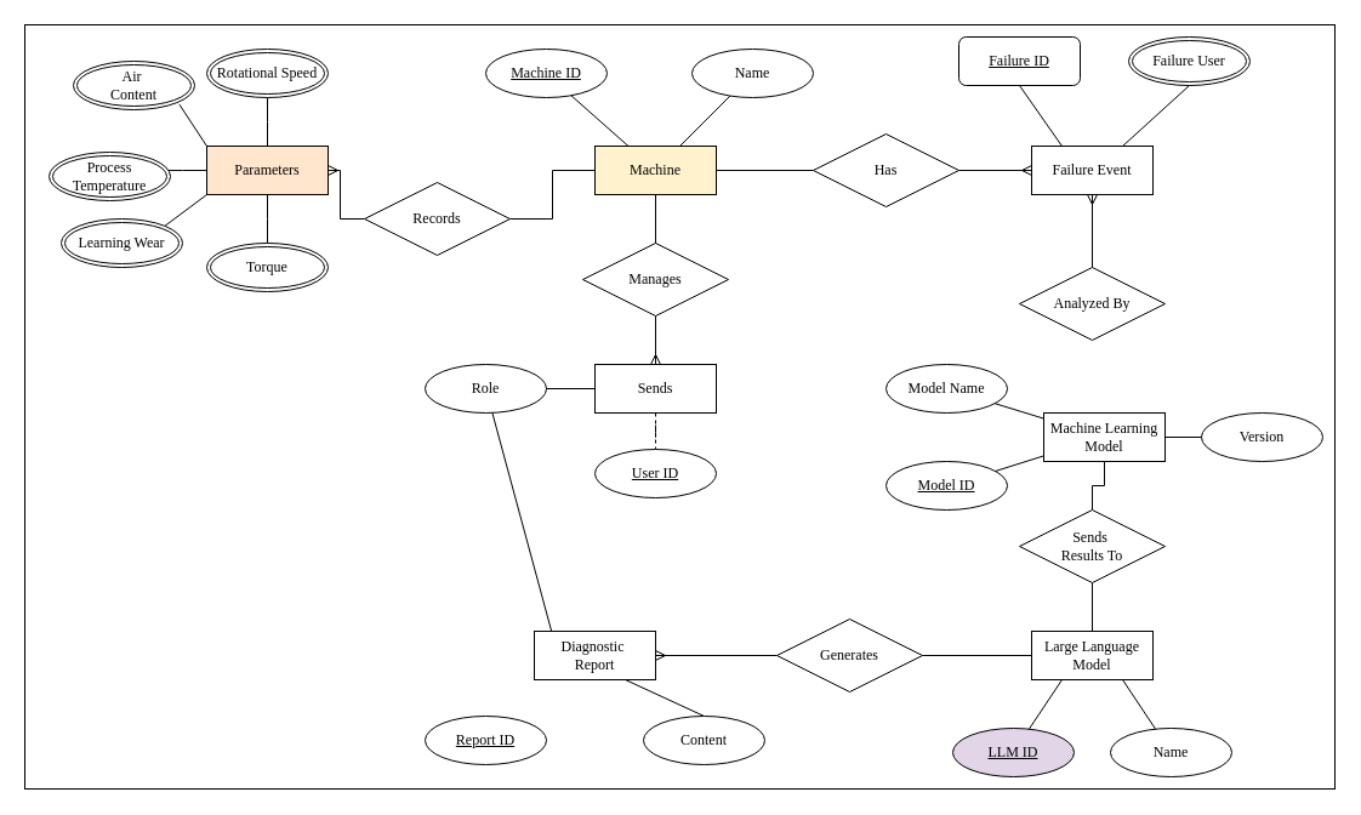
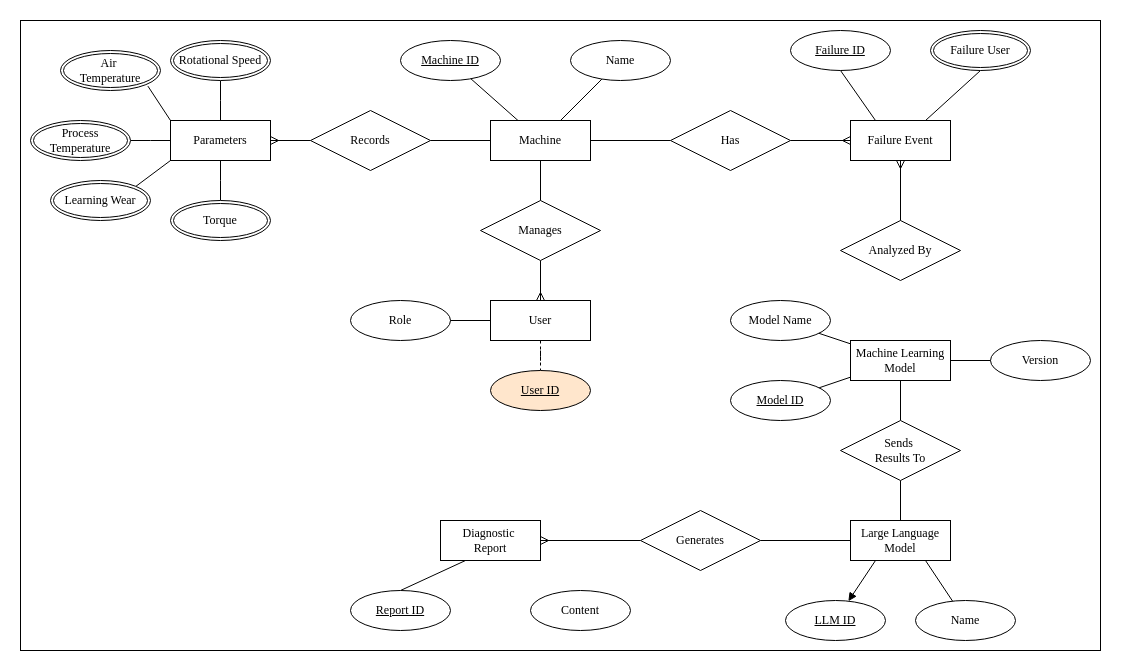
  <mxCell id="0" />
  <mxCell id="1" parent="0" />
  <mxCell id="2" value="" style="group;fontFamily=Times New Roman;" connectable="0" vertex="1" parent="1"><mxGeometry x="20" y="20" width="1080" height="630" as="geometry" /></mxCell>
  <mxCell id="3" value="" style="rounded=0;whiteSpace=wrap;html=1;fontFamily=Times New Roman;" vertex="1" parent="2"><mxGeometry width="1080" height="630" as="geometry" /></mxCell>
  <mxCell id="4" value="" style="group;fontFamily=Times New Roman;" connectable="0" vertex="1" parent="2"><mxGeometry x="470" y="280" width="260" height="110" as="geometry" /></mxCell>
  <mxCell id="5" value="" style="edgeStyle=orthogonalEdgeStyle;rounded=0;orthogonalLoop=1;jettySize=auto;html=1;endArrow=none;startFill=0;fontFamily=Times New Roman;dashed=1;" edge="1" parent="4" source="6" target="7"><mxGeometry relative="1" as="geometry" /></mxCell>
- <mxCell id="6" value="Sends" style="whiteSpace=wrap;html=1;align=center;fontFamily=Times New Roman;" vertex="1" parent="4"><mxGeometry width="100" height="40" as="geometry" /></mxCell>
- <mxCell id="7" value="&lt;u&gt;User ID&lt;/u&gt;" style="ellipse;whiteSpace=wrap;html=1;align=center;fontFamily=Times New Roman;" vertex="1" parent="4"><mxGeometry y="70" width="100" height="40" as="geometry" /></mxCell>
+ <mxCell id="6" value="User" style="whiteSpace=wrap;html=1;align=center;fontFamily=Times New Roman;" vertex="1" parent="4"><mxGeometry width="100" height="40" as="geometry" /></mxCell>
+ <mxCell id="7" value="&lt;u&gt;User ID&lt;/u&gt;" style="ellipse;whiteSpace=wrap;html=1;align=center;fontFamily=Times New Roman;fillColor=#ffe6cc;" vertex="1" parent="4"><mxGeometry y="70" width="100" height="40" as="geometry" /></mxCell>
  <mxCell id="8" value="" style="group;fontFamily=Times New Roman;" connectable="0" vertex="1" parent="2"><mxGeometry x="765" y="500" width="230" height="120" as="geometry" /></mxCell>
- <mxCell id="9" style="rounded=0;orthogonalLoop=1;jettySize=auto;html=1;exitX=0.25;exitY=1;exitDx=0;exitDy=0;endArrow=none;startFill=0;fontFamily=Times New Roman;" edge="1" parent="8" source="11" target="12"><mxGeometry relative="1" as="geometry" /></mxCell>
+ <mxCell id="9" style="rounded=0;orthogonalLoop=1;jettySize=auto;html=1;exitX=0.25;exitY=1;exitDx=0;exitDy=0;endArrow=block;startFill=0;fontFamily=Times New Roman;" edge="1" parent="8" source="11" target="12"><mxGeometry relative="1" as="geometry" /></mxCell>
  <mxCell id="10" style="rounded=0;orthogonalLoop=1;jettySize=auto;html=1;exitX=0.75;exitY=1;exitDx=0;exitDy=0;endArrow=none;startFill=0;fontFamily=Times New Roman;" edge="1" parent="8" source="11" target="13"><mxGeometry relative="1" as="geometry" /></mxCell>
  <mxCell id="11" value="Large Language Model" style="whiteSpace=wrap;html=1;align=center;fontFamily=Times New Roman;" vertex="1" parent="8"><mxGeometry x="65" width="100" height="40" as="geometry" /></mxCell>
- <mxCell id="12" value="&lt;u&gt;LLM ID&lt;/u&gt;" style="ellipse;whiteSpace=wrap;html=1;align=center;fontFamily=Times New Roman;fillColor=#e1d5e7;" vertex="1" parent="8"><mxGeometry y="80" width="100" height="40" as="geometry" /></mxCell>
+ <mxCell id="12" value="&lt;u&gt;LLM ID&lt;/u&gt;" style="ellipse;whiteSpace=wrap;html=1;align=center;fontFamily=Times New Roman;" vertex="1" parent="8"><mxGeometry y="80" width="100" height="40" as="geometry" /></mxCell>
  <mxCell id="13" value="Name" style="ellipse;whiteSpace=wrap;html=1;align=center;fontFamily=Times New Roman;" vertex="1" parent="8"><mxGeometry x="130" y="80" width="100" height="40" as="geometry" /></mxCell>
  <mxCell id="14" value="" style="group;fontFamily=Times New Roman;" connectable="0" vertex="1" parent="2"><mxGeometry x="770" y="10" width="240" height="120" as="geometry" /></mxCell>
  <mxCell id="15" style="rounded=0;orthogonalLoop=1;jettySize=auto;html=1;exitX=0.25;exitY=0;exitDx=0;exitDy=0;entryX=0.5;entryY=1;entryDx=0;entryDy=0;endArrow=none;startFill=0;fontFamily=Times New Roman;" edge="1" parent="14" source="17" target="18"><mxGeometry relative="1" as="geometry" /></mxCell>
  <mxCell id="16" style="rounded=0;orthogonalLoop=1;jettySize=auto;html=1;exitX=0.75;exitY=0;exitDx=0;exitDy=0;entryX=0.5;entryY=1;entryDx=0;entryDy=0;endArrow=none;startFill=0;fontFamily=Times New Roman;" edge="1" parent="14" source="17" target="19"><mxGeometry relative="1" as="geometry"><mxPoint x="190" y="40" as="targetPoint" /></mxGeometry></mxCell>
  <mxCell id="17" value="Failure Event" style="whiteSpace=wrap;html=1;align=center;fontFamily=Times New Roman;" vertex="1" parent="14"><mxGeometry x="60" y="90" width="100" height="40" as="geometry" /></mxCell>
- <mxCell id="18" value="&lt;u&gt;Failure ID&lt;/u&gt;" style="whiteSpace=wrap;html=1;align=center;fontFamily=Times New Roman;rounded=1;" vertex="1" parent="14"><mxGeometry width="100" height="40" as="geometry" /></mxCell>
+ <mxCell id="18" value="&lt;u&gt;Failure ID&lt;/u&gt;" style="ellipse;whiteSpace=wrap;html=1;align=center;fontFamily=Times New Roman;" vertex="1" parent="14"><mxGeometry width="100" height="40" as="geometry" /></mxCell>
  <mxCell id="19" value="Failure User" style="ellipse;shape=doubleEllipse;margin=3;whiteSpace=wrap;html=1;align=center;fontFamily=Times New Roman;" vertex="1" parent="14"><mxGeometry x="140" width="100" height="40" as="geometry" /></mxCell>
  <mxCell id="20" value="" style="group;fontFamily=Times New Roman;" connectable="0" vertex="1" parent="2"><mxGeometry x="330" y="500" width="280" height="110" as="geometry" /></mxCell>
- <mxCell id="21" style="rounded=0;orthogonalLoop=1;jettySize=auto;html=1;exitX=0.25;exitY=1;exitDx=0;exitDy=0;endArrow=none;startFill=0;fontFamily=Times New Roman;" edge="1" parent="20" source="23" target="38"><mxGeometry relative="1" as="geometry" /></mxCell>
- <mxCell id="22" style="rounded=0;orthogonalLoop=1;jettySize=auto;html=1;exitX=0.75;exitY=1;exitDx=0;exitDy=0;entryX=0.5;entryY=0;entryDx=0;entryDy=0;endArrow=none;startFill=0;fontFamily=Times New Roman;" edge="1" parent="20" source="23" target="25"><mxGeometry relative="1" as="geometry" /></mxCell>
+ <mxCell id="21" style="rounded=0;orthogonalLoop=1;jettySize=auto;html=1;exitX=0.25;exitY=1;exitDx=0;exitDy=0;endArrow=none;startFill=0;entryX=0.5;entryY=0;entryDx=0;entryDy=0;fontFamily=Times New Roman;" edge="1" parent="20" source="23" target="24"><mxGeometry relative="1" as="geometry" /></mxCell>
  <mxCell id="23" value="Diagnostic&amp;nbsp;&lt;div&gt;Report&lt;/div&gt;" style="whiteSpace=wrap;html=1;align=center;fontFamily=Times New Roman;" vertex="1" parent="20"><mxGeometry x="90" width="100" height="40" as="geometry" /></mxCell>
  <mxCell id="24" value="&lt;u&gt;Report ID&lt;/u&gt;" style="ellipse;whiteSpace=wrap;html=1;align=center;fontFamily=Times New Roman;" vertex="1" parent="20"><mxGeometry y="70" width="100" height="40" as="geometry" /></mxCell>
  <mxCell id="25" value="Content" style="ellipse;whiteSpace=wrap;html=1;align=center;fontFamily=Times New Roman;" vertex="1" parent="20"><mxGeometry x="180" y="70" width="100" height="40" as="geometry" /></mxCell>
  <mxCell id="26" style="edgeStyle=orthogonalEdgeStyle;rounded=0;orthogonalLoop=1;jettySize=auto;html=1;entryX=0.5;entryY=0;entryDx=0;entryDy=0;endArrow=ERmany;startFill=0;endFill=0;fontFamily=Times New Roman;" edge="1" parent="2" source="27" target="6"><mxGeometry relative="1" as="geometry" /></mxCell>
  <mxCell id="27" value="Manages" style="shape=rhombus;perimeter=rhombusPerimeter;whiteSpace=wrap;html=1;align=center;fontFamily=Times New Roman;" vertex="1" parent="2"><mxGeometry x="460" y="180" width="120" height="60" as="geometry" /></mxCell>
  <mxCell id="28" value="" style="edgeStyle=orthogonalEdgeStyle;rounded=0;orthogonalLoop=1;jettySize=auto;html=1;endArrow=none;startFill=0;fontFamily=Times New Roman;" edge="1" parent="2" source="33" target="27"><mxGeometry relative="1" as="geometry" /></mxCell>
  <mxCell id="29" value="&lt;u&gt;Machine ID&lt;/u&gt;" style="ellipse;whiteSpace=wrap;html=1;align=center;fontFamily=Times New Roman;" vertex="1" parent="2"><mxGeometry x="380" y="20" width="100" height="40" as="geometry" /></mxCell>
  <mxCell id="30" value="" style="rounded=0;orthogonalLoop=1;jettySize=auto;html=1;endArrow=none;startFill=0;fontFamily=Times New Roman;" edge="1" parent="2" source="29" target="33"><mxGeometry relative="1" as="geometry" /></mxCell>
  <mxCell id="31" value="" style="rounded=0;orthogonalLoop=1;jettySize=auto;html=1;endArrow=none;startFill=0;fontFamily=Times New Roman;" edge="1" parent="2" source="33" target="34"><mxGeometry relative="1" as="geometry" /></mxCell>
  <mxCell id="32" value="" style="edgeStyle=orthogonalEdgeStyle;rounded=0;orthogonalLoop=1;jettySize=auto;html=1;endArrow=none;startFill=0;fontFamily=Times New Roman;" edge="1" parent="2" source="33" target="36"><mxGeometry relative="1" as="geometry" /></mxCell>
- <mxCell id="33" value="Machine" style="whiteSpace=wrap;html=1;align=center;fontFamily=Times New Roman;fillColor=#fff2cc;" vertex="1" parent="2"><mxGeometry x="470" y="100" width="100" height="40" as="geometry" /></mxCell>
+ <mxCell id="33" value="Machine" style="whiteSpace=wrap;html=1;align=center;fontFamily=Times New Roman;" vertex="1" parent="2"><mxGeometry x="470" y="100" width="100" height="40" as="geometry" /></mxCell>
  <mxCell id="34" value="Name" style="ellipse;whiteSpace=wrap;html=1;align=center;fontFamily=Times New Roman;" vertex="1" parent="2"><mxGeometry x="550" y="20" width="100" height="40" as="geometry" /></mxCell>
  <mxCell id="35" value="" style="edgeStyle=orthogonalEdgeStyle;rounded=0;orthogonalLoop=1;jettySize=auto;html=1;endArrow=ERmany;endFill=0;fontFamily=Times New Roman;" edge="1" parent="2" source="36" target="17"><mxGeometry relative="1" as="geometry" /></mxCell>
  <mxCell id="36" value="Has" style="shape=rhombus;perimeter=rhombusPerimeter;whiteSpace=wrap;html=1;align=center;fontFamily=Times New Roman;" vertex="1" parent="2"><mxGeometry x="650" y="90" width="120" height="60" as="geometry" /></mxCell>
  <mxCell id="37" value="Analyzed By" style="shape=rhombus;perimeter=rhombusPerimeter;whiteSpace=wrap;html=1;align=center;fontFamily=Times New Roman;" vertex="1" parent="2"><mxGeometry x="820" y="200" width="120" height="60" as="geometry" /></mxCell>
  <mxCell id="38" value="Role" style="ellipse;whiteSpace=wrap;html=1;align=center;fontFamily=Times New Roman;" vertex="1" parent="2"><mxGeometry x="330" y="280" width="100" height="40" as="geometry" /></mxCell>
  <mxCell id="39" value="" style="edgeStyle=orthogonalEdgeStyle;rounded=0;orthogonalLoop=1;jettySize=auto;html=1;endArrow=none;startFill=0;fontFamily=Times New Roman;" edge="1" parent="2" source="6" target="38"><mxGeometry relative="1" as="geometry" /></mxCell>
  <mxCell id="40" value="" style="edgeStyle=orthogonalEdgeStyle;rounded=0;orthogonalLoop=1;jettySize=auto;html=1;endArrow=ERmany;startFill=0;endFill=0;fontFamily=Times New Roman;" edge="1" parent="2" source="37" target="17"><mxGeometry relative="1" as="geometry" /></mxCell>
  <mxCell id="41" style="edgeStyle=orthogonalEdgeStyle;rounded=0;orthogonalLoop=1;jettySize=auto;html=1;exitX=1;exitY=0.5;exitDx=0;exitDy=0;entryX=0;entryY=0.5;entryDx=0;entryDy=0;endArrow=none;startFill=0;fontFamily=Times New Roman;" edge="1" parent="2" source="42" target="33"><mxGeometry relative="1" as="geometry" /></mxCell>
- <mxCell id="42" value="Records" style="shape=rhombus;perimeter=rhombusPerimeter;whiteSpace=wrap;html=1;align=center;fontFamily=Times New Roman;" vertex="1" parent="2"><mxGeometry x="280" y="130" width="120" height="60" as="geometry" /></mxCell>
+ <mxCell id="42" value="Records" style="shape=rhombus;perimeter=rhombusPerimeter;whiteSpace=wrap;html=1;align=center;fontFamily=Times New Roman;" vertex="1" parent="2"><mxGeometry x="290" y="90" width="120" height="60" as="geometry" /></mxCell>
  <mxCell id="43" style="edgeStyle=orthogonalEdgeStyle;rounded=0;orthogonalLoop=1;jettySize=auto;html=1;endArrow=ERmany;endFill=0;exitX=0;exitY=0.5;exitDx=0;exitDy=0;fontFamily=Times New Roman;" edge="1" parent="2" source="42" target="61"><mxGeometry relative="1" as="geometry" /></mxCell>
  <mxCell id="44" value="Version" style="ellipse;whiteSpace=wrap;html=1;align=center;fontFamily=Times New Roman;" vertex="1" parent="2"><mxGeometry x="970" y="320" width="100" height="40" as="geometry" /></mxCell>
  <mxCell id="45" value="" style="edgeStyle=orthogonalEdgeStyle;rounded=0;orthogonalLoop=1;jettySize=auto;html=1;endArrow=none;startFill=0;fontFamily=Times New Roman;" edge="1" parent="2" source="48" target="44"><mxGeometry relative="1" as="geometry" /></mxCell>
  <mxCell id="46" value="" style="rounded=0;orthogonalLoop=1;jettySize=auto;html=1;endArrow=none;startFill=0;fontFamily=Times New Roman;" edge="1" parent="2" source="48" target="49"><mxGeometry relative="1" as="geometry" /></mxCell>
  <mxCell id="47" value="" style="edgeStyle=orthogonalEdgeStyle;rounded=0;orthogonalLoop=1;jettySize=auto;html=1;endArrow=none;startFill=0;fontFamily=Times New Roman;" edge="1" parent="2" source="48" target="53"><mxGeometry relative="1" as="geometry" /></mxCell>
- <mxCell id="48" value="Machine Learning Model" style="whiteSpace=wrap;html=1;align=center;fontFamily=Times New Roman;" vertex="1" parent="2"><mxGeometry x="840" y="320" width="100" height="40" as="geometry" /></mxCell>
+ <mxCell id="48" value="Machine Learning Model" style="whiteSpace=wrap;html=1;align=center;fontFamily=Times New Roman;" vertex="1" parent="2"><mxGeometry x="830" y="320" width="100" height="40" as="geometry" /></mxCell>
  <mxCell id="49" value="Model Name" style="ellipse;whiteSpace=wrap;html=1;align=center;fontFamily=Times New Roman;" vertex="1" parent="2"><mxGeometry x="710" y="280" width="100" height="40" as="geometry" /></mxCell>
  <mxCell id="50" value="" style="rounded=0;orthogonalLoop=1;jettySize=auto;html=1;endArrow=none;startFill=0;fontFamily=Times New Roman;" edge="1" parent="2" source="51" target="48"><mxGeometry relative="1" as="geometry" /></mxCell>
  <mxCell id="51" value="&lt;u&gt;Model ID&lt;/u&gt;" style="ellipse;whiteSpace=wrap;html=1;align=center;fontFamily=Times New Roman;" vertex="1" parent="2"><mxGeometry x="710" y="360" width="100" height="40" as="geometry" /></mxCell>
  <mxCell id="52" value="" style="edgeStyle=orthogonalEdgeStyle;rounded=0;orthogonalLoop=1;jettySize=auto;html=1;endArrow=none;startFill=0;fontFamily=Times New Roman;" edge="1" parent="2" source="53" target="11"><mxGeometry relative="1" as="geometry" /></mxCell>
  <mxCell id="53" value="Sends&amp;nbsp;&lt;div&gt;Results To&lt;/div&gt;" style="shape=rhombus;perimeter=rhombusPerimeter;whiteSpace=wrap;html=1;align=center;fontFamily=Times New Roman;" vertex="1" parent="2"><mxGeometry x="820" y="400" width="120" height="60" as="geometry" /></mxCell>
  <mxCell id="54" style="edgeStyle=orthogonalEdgeStyle;rounded=0;orthogonalLoop=1;jettySize=auto;html=1;entryX=0;entryY=0.5;entryDx=0;entryDy=0;endArrow=none;startFill=0;fontFamily=Times New Roman;" edge="1" parent="2" source="56" target="11"><mxGeometry relative="1" as="geometry" /></mxCell>
  <mxCell id="55" style="edgeStyle=orthogonalEdgeStyle;rounded=0;orthogonalLoop=1;jettySize=auto;html=1;exitX=0;exitY=0.5;exitDx=0;exitDy=0;endArrow=ERmany;endFill=0;fontFamily=Times New Roman;" edge="1" parent="2" source="56" target="23"><mxGeometry relative="1" as="geometry" /></mxCell>
  <mxCell id="56" value="Generates" style="shape=rhombus;perimeter=rhombusPerimeter;whiteSpace=wrap;html=1;align=center;fontFamily=Times New Roman;" vertex="1" parent="2"><mxGeometry x="620" y="490" width="120" height="60" as="geometry" /></mxCell>
  <mxCell id="57" style="edgeStyle=orthogonalEdgeStyle;rounded=0;orthogonalLoop=1;jettySize=auto;html=1;exitX=0.5;exitY=0;exitDx=0;exitDy=0;entryX=0.5;entryY=1;entryDx=0;entryDy=0;endArrow=none;startFill=0;fontFamily=Times New Roman;" edge="1" parent="2" source="61"><mxGeometry relative="1" as="geometry"><mxPoint x="200" y="60" as="targetPoint" /></mxGeometry></mxCell>
  <mxCell id="58" value="" style="edgeStyle=orthogonalEdgeStyle;rounded=0;orthogonalLoop=1;jettySize=auto;html=1;endArrow=none;startFill=0;fontFamily=Times New Roman;" edge="1" parent="2" source="61"><mxGeometry relative="1" as="geometry"><mxPoint x="110" y="120" as="targetPoint" /></mxGeometry></mxCell>
  <mxCell id="59" style="rounded=0;orthogonalLoop=1;jettySize=auto;html=1;exitX=0;exitY=1;exitDx=0;exitDy=0;entryX=1;entryY=0;entryDx=0;entryDy=0;endArrow=none;startFill=0;fontFamily=Times New Roman;" edge="1" parent="2" source="61"><mxGeometry relative="1" as="geometry"><mxPoint x="115.355" y="165.858" as="targetPoint" /></mxGeometry></mxCell>
  <mxCell id="60" style="edgeStyle=orthogonalEdgeStyle;rounded=0;orthogonalLoop=1;jettySize=auto;html=1;endArrow=none;startFill=0;fontFamily=Times New Roman;" edge="1" parent="2" source="61"><mxGeometry relative="1" as="geometry"><mxPoint x="200" y="180" as="targetPoint" /></mxGeometry></mxCell>
- <mxCell id="61" value="Parameters" style="whiteSpace=wrap;html=1;align=center;fontFamily=Times New Roman;fillColor=#ffe6cc;" vertex="1" parent="2"><mxGeometry x="150" y="100" width="100" height="40" as="geometry" /></mxCell>
+ <mxCell id="61" value="Parameters" style="whiteSpace=wrap;html=1;align=center;fontFamily=Times New Roman;" vertex="1" parent="2"><mxGeometry x="150" y="100" width="100" height="40" as="geometry" /></mxCell>
  <mxCell id="62" style="rounded=0;orthogonalLoop=1;jettySize=auto;html=1;exitX=0;exitY=0;exitDx=0;exitDy=0;entryX=0.974;entryY=0.641;entryDx=0;entryDy=0;entryPerimeter=0;endArrow=none;startFill=0;fontFamily=Times New Roman;" edge="1" parent="2" source="61"><mxGeometry relative="1" as="geometry"><mxPoint x="127.4" y="65.64" as="targetPoint" /></mxGeometry></mxCell>
  <mxCell id="63" value="Rotational Speed" style="ellipse;shape=doubleEllipse;margin=3;whiteSpace=wrap;html=1;align=center;fontFamily=Times New Roman;" vertex="1" parent="2"><mxGeometry x="150" y="20" width="100" height="40" as="geometry" /></mxCell>
- <mxCell id="64" value="Air&amp;nbsp;&lt;div&gt;Content&lt;/div&gt;" style="ellipse;shape=doubleEllipse;margin=3;whiteSpace=wrap;html=1;align=center;fontFamily=Times New Roman;" vertex="1" parent="2"><mxGeometry x="40" y="30" width="100" height="40" as="geometry" /></mxCell>
- <mxCell id="65" value="Process&lt;br&gt;&lt;div&gt;Temperature&lt;/div&gt;" style="ellipse;shape=doubleEllipse;margin=3;whiteSpace=wrap;html=1;align=center;fontFamily=Times New Roman;" vertex="1" parent="2"><mxGeometry x="20" y="105" width="100" height="40" as="geometry" /></mxCell>
+ <mxCell id="64" value="Air&amp;nbsp;&lt;div&gt;Temperature&lt;/div&gt;" style="ellipse;shape=doubleEllipse;margin=3;whiteSpace=wrap;html=1;align=center;fontFamily=Times New Roman;" vertex="1" parent="2"><mxGeometry x="40" y="30" width="100" height="40" as="geometry" /></mxCell>
+ <mxCell id="65" value="Process&lt;br&gt;&lt;div&gt;Temperature&lt;/div&gt;" style="ellipse;shape=doubleEllipse;margin=3;whiteSpace=wrap;html=1;align=center;fontFamily=Times New Roman;" vertex="1" parent="2"><mxGeometry x="10" y="100" width="100" height="40" as="geometry" /></mxCell>
  <mxCell id="66" value="Learning Wear" style="ellipse;shape=doubleEllipse;margin=3;whiteSpace=wrap;html=1;align=center;fontFamily=Times New Roman;" vertex="1" parent="2"><mxGeometry x="30" y="160" width="100" height="40" as="geometry" /></mxCell>
  <mxCell id="67" value="Torque" style="ellipse;shape=doubleEllipse;margin=3;whiteSpace=wrap;html=1;align=center;fontFamily=Times New Roman;" vertex="1" parent="2"><mxGeometry x="150" y="180" width="100" height="40" as="geometry" /></mxCell>
